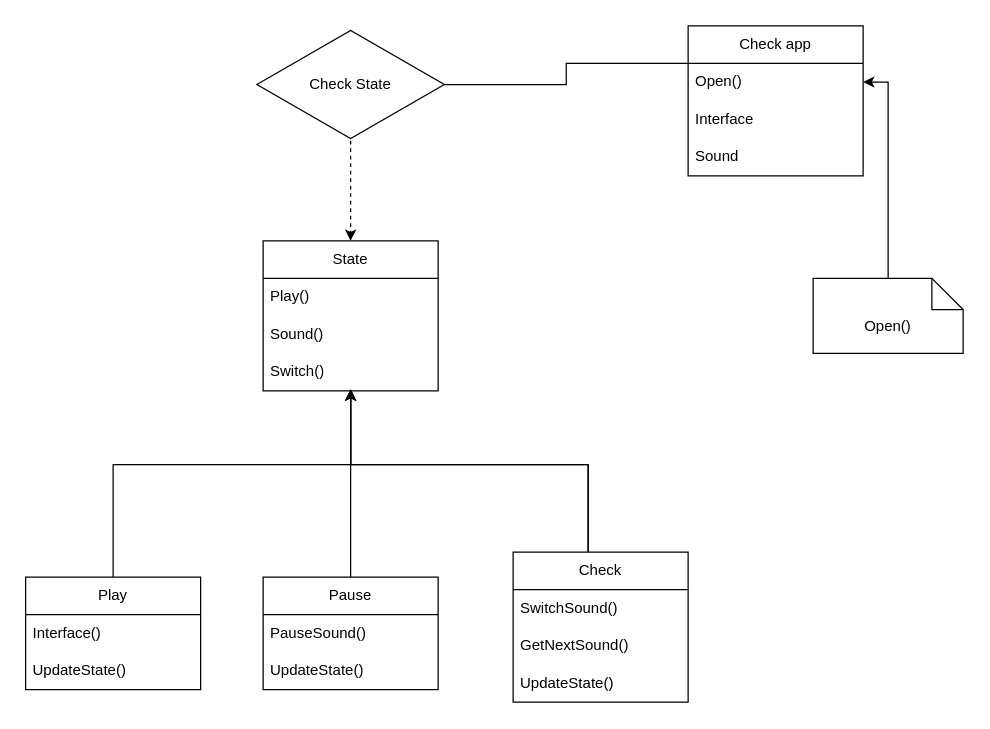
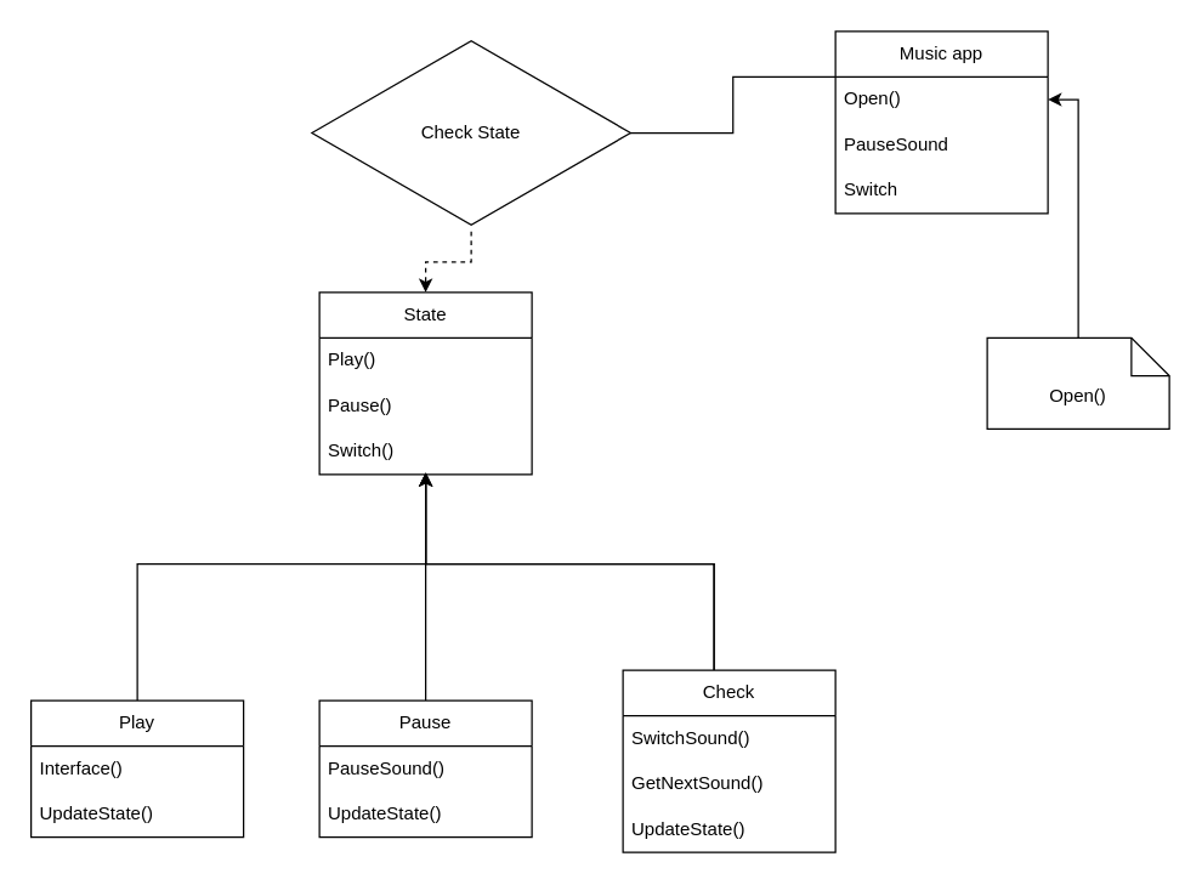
  <mxCell id="0" />
  <mxCell id="1" parent="0" />
  <mxCell id="2" style="edgeStyle=orthogonalEdgeStyle;rounded=0;orthogonalLoop=1;jettySize=auto;html=1;exitX=0;exitY=0.25;exitDx=0;exitDy=0;entryX=0.998;entryY=0.501;entryDx=0;entryDy=0;entryPerimeter=0;endArrow=none;" edge="1" parent="1" source="3" target="21"><mxGeometry relative="1" as="geometry" /></mxCell>
- <mxCell id="3" value="Check app" style="swimlane;fontStyle=0;childLayout=stackLayout;horizontal=1;startSize=30;horizontalStack=0;resizeParent=1;resizeParentMax=0;resizeLast=0;collapsible=1;marginBottom=0;whiteSpace=wrap;html=1;" vertex="1" parent="1"><mxGeometry x="550" y="20" width="140" height="120" as="geometry" /></mxCell>
+ <mxCell id="3" value="Music app" style="swimlane;fontStyle=0;childLayout=stackLayout;horizontal=1;startSize=30;horizontalStack=0;resizeParent=1;resizeParentMax=0;resizeLast=0;collapsible=1;marginBottom=0;whiteSpace=wrap;html=1;" vertex="1" parent="1"><mxGeometry x="550" y="20" width="140" height="120" as="geometry" /></mxCell>
  <mxCell id="4" value="Open()" style="text;strokeColor=none;fillColor=none;align=left;verticalAlign=middle;spacingLeft=4;spacingRight=4;overflow=hidden;points=[[0,0.5],[1,0.5]];portConstraint=eastwest;rotatable=0;whiteSpace=wrap;html=1;" vertex="1" parent="3"><mxGeometry y="30" width="140" height="30" as="geometry" /></mxCell>
- <mxCell id="5" value="Interface" style="text;strokeColor=none;fillColor=none;align=left;verticalAlign=middle;spacingLeft=4;spacingRight=4;overflow=hidden;points=[[0,0.5],[1,0.5]];portConstraint=eastwest;rotatable=0;whiteSpace=wrap;html=1;" vertex="1" parent="3"><mxGeometry y="60" width="140" height="30" as="geometry" /></mxCell>
- <mxCell id="6" value="Sound" style="text;strokeColor=none;fillColor=none;align=left;verticalAlign=middle;spacingLeft=4;spacingRight=4;overflow=hidden;points=[[0,0.5],[1,0.5]];portConstraint=eastwest;rotatable=0;whiteSpace=wrap;html=1;" vertex="1" parent="3"><mxGeometry y="90" width="140" height="30" as="geometry" /></mxCell>
+ <mxCell id="5" value="PauseSound" style="text;strokeColor=none;fillColor=none;align=left;verticalAlign=middle;spacingLeft=4;spacingRight=4;overflow=hidden;points=[[0,0.5],[1,0.5]];portConstraint=eastwest;rotatable=0;whiteSpace=wrap;html=1;" vertex="1" parent="3"><mxGeometry y="60" width="140" height="30" as="geometry" /></mxCell>
+ <mxCell id="6" value="Switch" style="text;strokeColor=none;fillColor=none;align=left;verticalAlign=middle;spacingLeft=4;spacingRight=4;overflow=hidden;points=[[0,0.5],[1,0.5]];portConstraint=eastwest;rotatable=0;whiteSpace=wrap;html=1;" vertex="1" parent="3"><mxGeometry y="90" width="140" height="30" as="geometry" /></mxCell>
  <mxCell id="7" style="edgeStyle=orthogonalEdgeStyle;rounded=0;orthogonalLoop=1;jettySize=auto;html=1;" edge="1" parent="1" source="8"><mxGeometry relative="1" as="geometry"><mxPoint x="280" y="311" as="targetPoint" /><Array as="points"><mxPoint x="90" y="371" /><mxPoint x="280" y="371" /></Array></mxGeometry></mxCell>
  <mxCell id="8" value="Play" style="swimlane;fontStyle=0;childLayout=stackLayout;horizontal=1;startSize=30;horizontalStack=0;resizeParent=1;resizeParentMax=0;resizeLast=0;collapsible=1;marginBottom=0;whiteSpace=wrap;html=1;" vertex="1" parent="1"><mxGeometry x="20" y="461" width="140" height="90" as="geometry" /></mxCell>
  <mxCell id="9" value="Interface()" style="text;strokeColor=none;fillColor=none;align=left;verticalAlign=middle;spacingLeft=4;spacingRight=4;overflow=hidden;points=[[0,0.5],[1,0.5]];portConstraint=eastwest;rotatable=0;whiteSpace=wrap;html=1;" vertex="1" parent="8"><mxGeometry y="30" width="140" height="30" as="geometry" /></mxCell>
  <mxCell id="10" value="UpdateState()" style="text;strokeColor=none;fillColor=none;align=left;verticalAlign=middle;spacingLeft=4;spacingRight=4;overflow=hidden;points=[[0,0.5],[1,0.5]];portConstraint=eastwest;rotatable=0;whiteSpace=wrap;html=1;" vertex="1" parent="8"><mxGeometry y="60" width="140" height="30" as="geometry" /></mxCell>
  <mxCell id="11" style="edgeStyle=orthogonalEdgeStyle;rounded=0;orthogonalLoop=1;jettySize=auto;html=1;" edge="1" parent="1" source="12"><mxGeometry relative="1" as="geometry"><mxPoint x="280" y="311" as="targetPoint" /></mxGeometry></mxCell>
  <mxCell id="12" value="Pause" style="swimlane;fontStyle=0;childLayout=stackLayout;horizontal=1;startSize=30;horizontalStack=0;resizeParent=1;resizeParentMax=0;resizeLast=0;collapsible=1;marginBottom=0;whiteSpace=wrap;html=1;" vertex="1" parent="1"><mxGeometry x="210" y="461" width="140" height="90" as="geometry" /></mxCell>
  <mxCell id="13" value="PauseSound()" style="text;strokeColor=none;fillColor=none;align=left;verticalAlign=middle;spacingLeft=4;spacingRight=4;overflow=hidden;points=[[0,0.5],[1,0.5]];portConstraint=eastwest;rotatable=0;whiteSpace=wrap;html=1;" vertex="1" parent="12"><mxGeometry y="30" width="140" height="30" as="geometry" /></mxCell>
  <mxCell id="14" value="UpdateState()" style="text;strokeColor=none;fillColor=none;align=left;verticalAlign=middle;spacingLeft=4;spacingRight=4;overflow=hidden;points=[[0,0.5],[1,0.5]];portConstraint=eastwest;rotatable=0;whiteSpace=wrap;html=1;" vertex="1" parent="12"><mxGeometry y="60" width="140" height="30" as="geometry" /></mxCell>
  <mxCell id="15" style="edgeStyle=orthogonalEdgeStyle;rounded=0;orthogonalLoop=1;jettySize=auto;html=1;" edge="1" parent="1" source="16"><mxGeometry relative="1" as="geometry"><mxPoint x="280" y="311" as="targetPoint" /><Array as="points"><mxPoint x="470" y="371" /><mxPoint x="280" y="371" /></Array></mxGeometry></mxCell>
  <mxCell id="16" value="Check" style="swimlane;fontStyle=0;childLayout=stackLayout;horizontal=1;startSize=30;horizontalStack=0;resizeParent=1;resizeParentMax=0;resizeLast=0;collapsible=1;marginBottom=0;whiteSpace=wrap;html=1;" vertex="1" parent="1"><mxGeometry x="410" y="441" width="140" height="120" as="geometry" /></mxCell>
  <mxCell id="17" value="SwitchSound()" style="text;strokeColor=none;fillColor=none;align=left;verticalAlign=middle;spacingLeft=4;spacingRight=4;overflow=hidden;points=[[0,0.5],[1,0.5]];portConstraint=eastwest;rotatable=0;whiteSpace=wrap;html=1;" vertex="1" parent="16"><mxGeometry y="30" width="140" height="30" as="geometry" /></mxCell>
  <mxCell id="18" value="GetNextSound()" style="text;strokeColor=none;fillColor=none;align=left;verticalAlign=middle;spacingLeft=4;spacingRight=4;overflow=hidden;points=[[0,0.5],[1,0.5]];portConstraint=eastwest;rotatable=0;whiteSpace=wrap;html=1;" vertex="1" parent="16"><mxGeometry y="60" width="140" height="30" as="geometry" /></mxCell>
  <mxCell id="19" value="UpdateState()" style="text;strokeColor=none;fillColor=none;align=left;verticalAlign=middle;spacingLeft=4;spacingRight=4;overflow=hidden;points=[[0,0.5],[1,0.5]];portConstraint=eastwest;rotatable=0;whiteSpace=wrap;html=1;" vertex="1" parent="16"><mxGeometry y="90" width="140" height="30" as="geometry" /></mxCell>
  <mxCell id="20" style="edgeStyle=orthogonalEdgeStyle;rounded=0;orthogonalLoop=1;jettySize=auto;html=1;entryX=0.5;entryY=0;entryDx=0;entryDy=0;dashed=1;" edge="1" parent="1" source="21" target="23"><mxGeometry relative="1" as="geometry" /></mxCell>
- <mxCell id="21" value="Check State" style="html=1;whiteSpace=wrap;aspect=fixed;shape=isoRectangle;" vertex="1" parent="1"><mxGeometry x="205" y="22" width="150" height="90" as="geometry" /></mxCell>
+ <mxCell id="21" value="Check State" style="html=1;whiteSpace=wrap;aspect=fixed;shape=isoRectangle;" vertex="1" parent="1"><mxGeometry x="205" y="22" width="210" height="130" as="geometry" /></mxCell>
  <mxCell id="22" style="edgeStyle=orthogonalEdgeStyle;rounded=0;orthogonalLoop=1;jettySize=auto;html=1;" edge="1" parent="1" source="16"><mxGeometry relative="1" as="geometry"><mxPoint x="280" y="311" as="targetPoint" /><mxPoint x="470" y="441" as="sourcePoint" /><Array as="points"><mxPoint x="470" y="371" /><mxPoint x="280" y="371" /></Array></mxGeometry></mxCell>
  <mxCell id="23" value="State" style="swimlane;fontStyle=0;childLayout=stackLayout;horizontal=1;startSize=30;horizontalStack=0;resizeParent=1;resizeParentMax=0;resizeLast=0;collapsible=1;marginBottom=0;whiteSpace=wrap;html=1;" vertex="1" parent="1"><mxGeometry x="210" y="192" width="140" height="120" as="geometry" /></mxCell>
  <mxCell id="24" value="Play()&lt;span style=&quot;white-space: pre;&quot;&gt; &lt;/span&gt;" style="text;strokeColor=none;fillColor=none;align=left;verticalAlign=middle;spacingLeft=4;spacingRight=4;overflow=hidden;points=[[0,0.5],[1,0.5]];portConstraint=eastwest;rotatable=0;whiteSpace=wrap;html=1;" vertex="1" parent="23"><mxGeometry y="30" width="140" height="30" as="geometry" /></mxCell>
- <mxCell id="25" value="Sound()" style="text;strokeColor=none;fillColor=none;align=left;verticalAlign=middle;spacingLeft=4;spacingRight=4;overflow=hidden;points=[[0,0.5],[1,0.5]];portConstraint=eastwest;rotatable=0;whiteSpace=wrap;html=1;" vertex="1" parent="23"><mxGeometry y="60" width="140" height="30" as="geometry" /></mxCell>
+ <mxCell id="25" value="Pause()" style="text;strokeColor=none;fillColor=none;align=left;verticalAlign=middle;spacingLeft=4;spacingRight=4;overflow=hidden;points=[[0,0.5],[1,0.5]];portConstraint=eastwest;rotatable=0;whiteSpace=wrap;html=1;" vertex="1" parent="23"><mxGeometry y="60" width="140" height="30" as="geometry" /></mxCell>
  <mxCell id="26" value="Switch()" style="text;strokeColor=none;fillColor=none;align=left;verticalAlign=middle;spacingLeft=4;spacingRight=4;overflow=hidden;points=[[0,0.5],[1,0.5]];portConstraint=eastwest;rotatable=0;whiteSpace=wrap;html=1;" vertex="1" parent="23"><mxGeometry y="90" width="140" height="30" as="geometry" /></mxCell>
  <mxCell id="27" style="edgeStyle=orthogonalEdgeStyle;rounded=0;orthogonalLoop=1;jettySize=auto;html=1;entryX=1;entryY=0.5;entryDx=0;entryDy=0;" edge="1" parent="1" source="28" target="4"><mxGeometry relative="1" as="geometry" /></mxCell>
  <mxCell id="28" value="Open()" style="shape=note2;boundedLbl=1;whiteSpace=wrap;html=1;size=25;verticalAlign=top;align=center;" vertex="1" parent="1"><mxGeometry x="650" y="222" width="120" height="60" as="geometry" /></mxCell>
